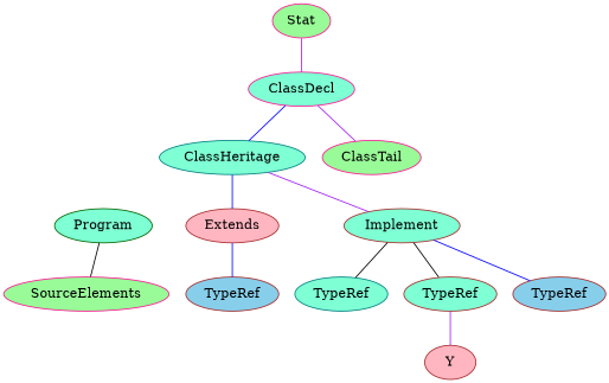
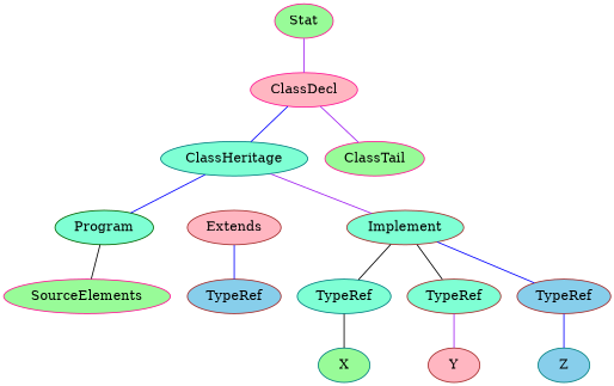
  graph {
    node [color=brown fillcolor=aquamarine style=filled]
    edge [color=blue]
    n1 [color=darkgreen label=Program]
    n2 [color=deeppink fillcolor=palegreen label=SourceElements]
    n3 [color=deeppink fillcolor=palegreen label=Stat]
-   n4 [color=deeppink label=ClassDecl]
+   n4 [color=deeppink fillcolor=lightpink label=ClassDecl]
    n5 [color=teal label=ClassHeritage]
    n6 [color=deeppink fillcolor=palegreen label=ClassTail]
    n7 [fillcolor=lightpink label=Extends]
    n8 [label=Implement]
    n9 [fillcolor=skyblue label=TypeRef]
    n10 [color=teal label=TypeRef]
    n11 [label=TypeRef]
    n12 [fillcolor=skyblue label=TypeRef]
+   n13 [color=teal fillcolor=palegreen label=X]
    n14 [fillcolor=lightpink label=Y]
+   n15 [color=teal fillcolor=skyblue label=Z]
    n1 -- n2 [color=black]
    n3 -- n4 [color=purple]
    n4 -- n5
    n4 -- n6 [color=purple]
-   n5 -- n7
+   n5 -- n1
    n5 -- n8 [color=purple]
    n7 -- n9
    n8 -- n10 [color=black]
    n8 -- n11 [color=black]
    n8 -- n12
+   n10 -- n13 [color=black]
    n11 -- n14 [color=purple]
+   n12 -- n15
  }
